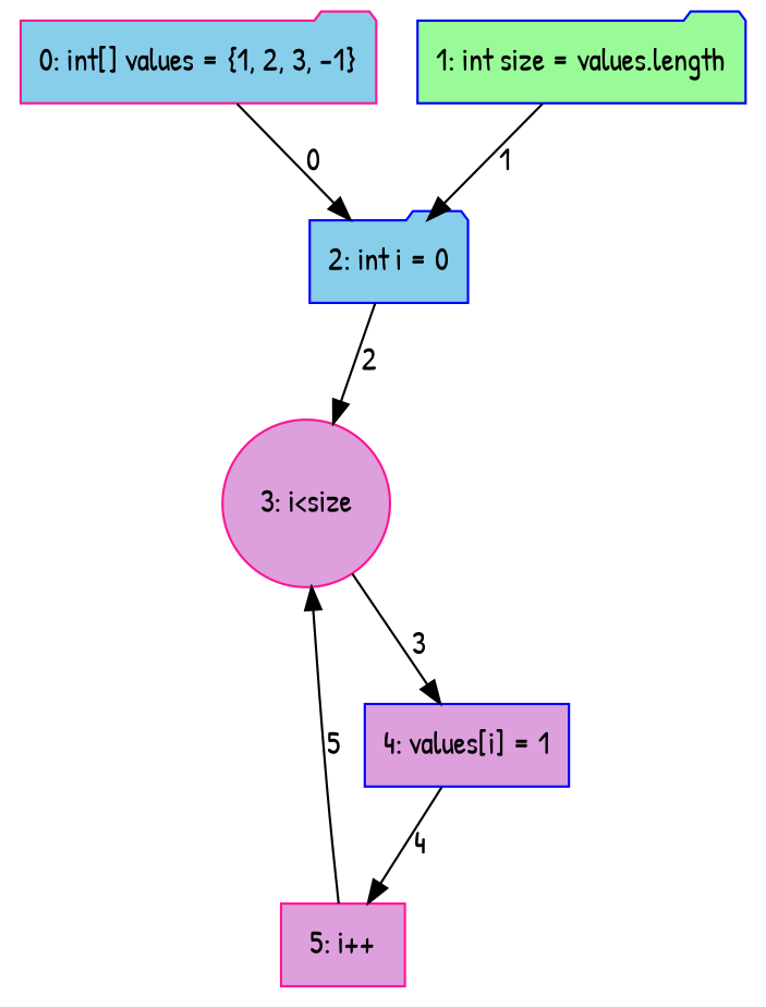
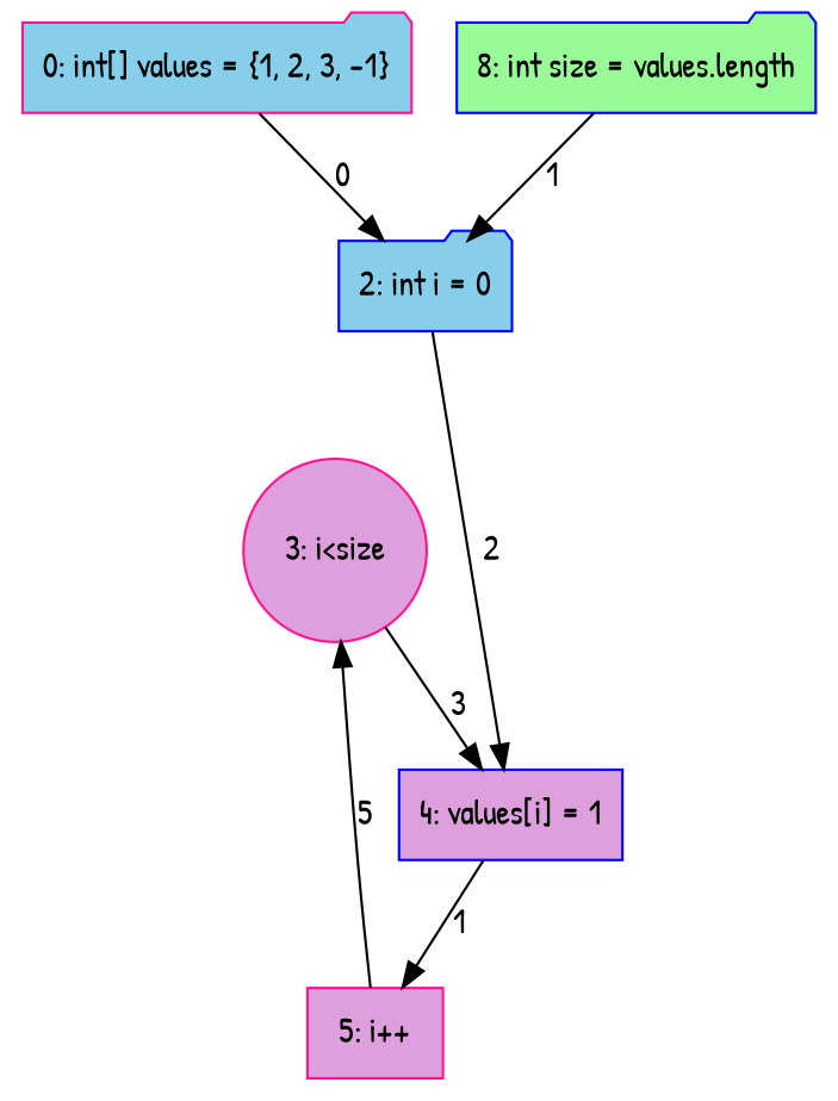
  digraph {
    fontname="Patrick Hand"
    node [color=deeppink fillcolor=plum fontname="Patrick Hand" shape=folder style=filled]
    edge [fontname="Patrick Hand"]
    n1 [fillcolor=skyblue label="0: int[] values = {1, 2, 3, -1}"]
    n2 [color=blue fillcolor=skyblue label="2: int i = 0"]
-   n3 [color=blue fillcolor=palegreen label="1: int size = values.length"]
+   n3 [color=blue fillcolor=palegreen label="8: int size = values.length"]
    n4 [label="3: i<size" shape=circle]
    n5 [color=blue label="4: values[i] = 1" shape=box]
    n6 [label="5: i++" shape=box]
    n1 -> n2 [label=0]
-   n2 -> n4 [label=2]
+   n2 -> n5 [label=2]
    n3 -> n2 [label=1]
    n4 -> n5 [label=3]
-   n5 -> n6 [label=4]
+   n5 -> n6 [label=1]
    n6 -> n4 [label=5]
  }
